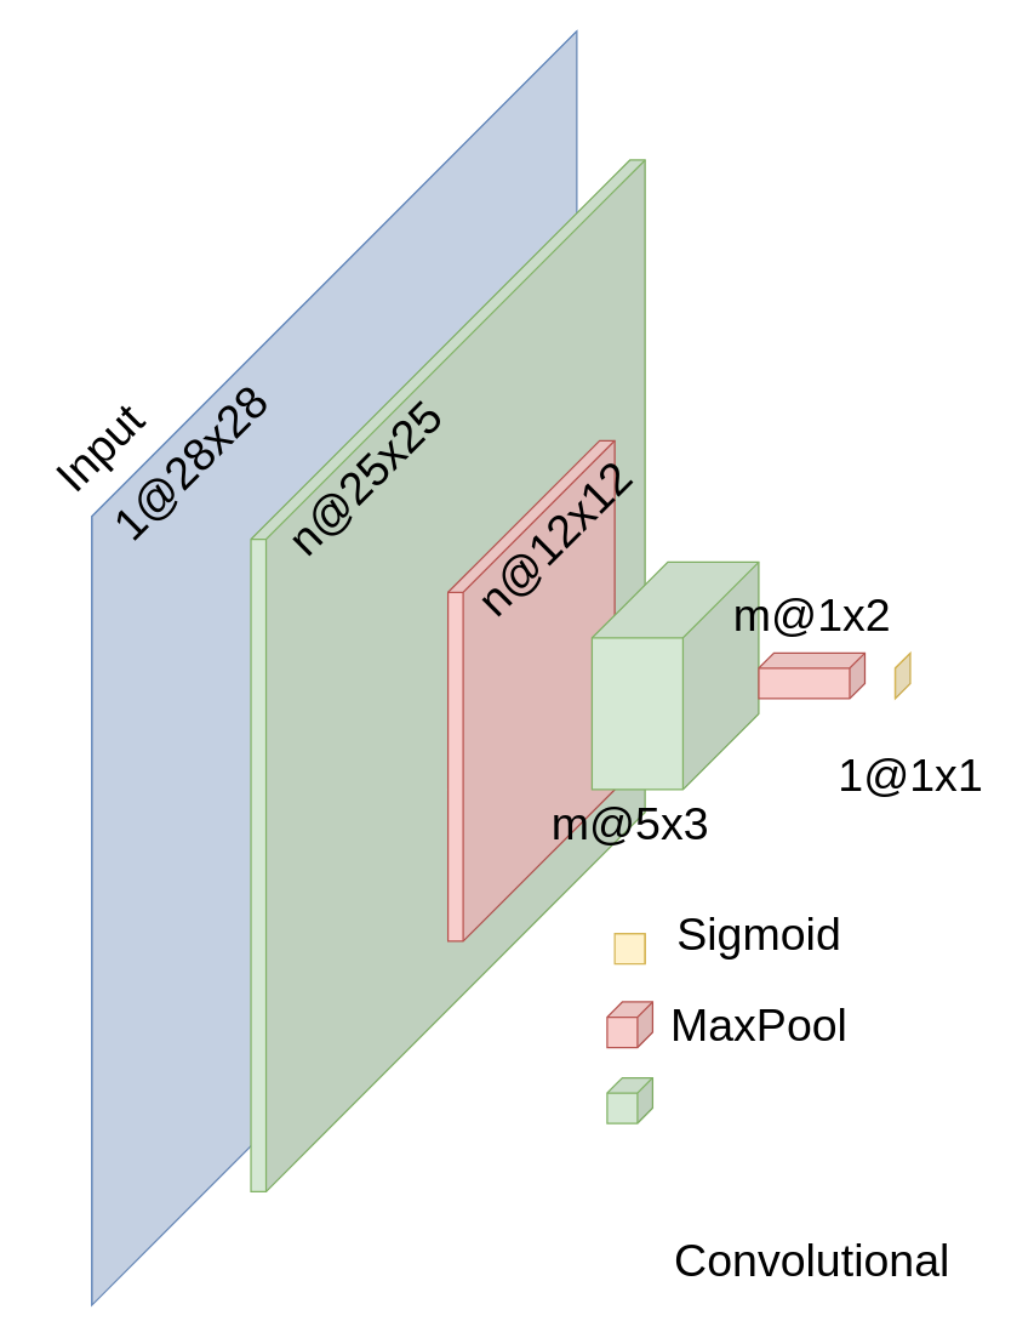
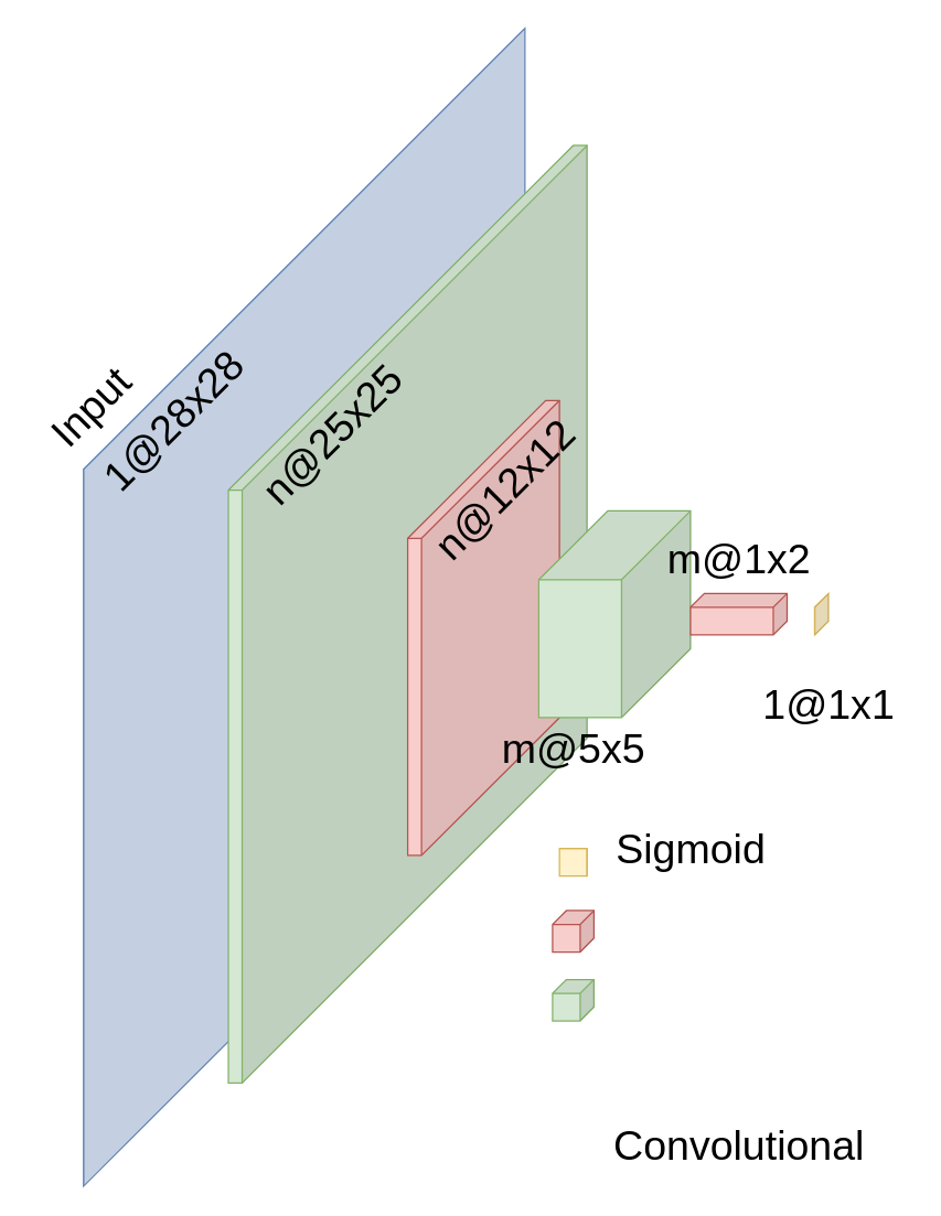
  <mxCell id="0" />
  <mxCell id="1" parent="0" />
  <mxCell id="2" value="" style="shape=cube;whiteSpace=wrap;html=1;boundedLbl=1;backgroundOutline=1;darkOpacity=0.05;darkOpacity2=0.1;size=320;direction=east;flipH=1;fillColor=#dae8fc;strokeColor=#6c8ebf;" parent="1" vertex="1"><mxGeometry x="60" y="20" width="320" height="840" as="geometry" /></mxCell>
  <mxCell id="3" value="" style="shape=cube;whiteSpace=wrap;html=1;boundedLbl=1;backgroundOutline=1;darkOpacity=0.05;darkOpacity2=0.1;size=250;direction=east;flipH=1;fillColor=#d5e8d4;strokeColor=#82b366;" parent="1" vertex="1"><mxGeometry x="165" y="105" width="260" height="680" as="geometry" /></mxCell>
  <mxCell id="4" value="" style="shape=cube;whiteSpace=wrap;html=1;boundedLbl=1;backgroundOutline=1;darkOpacity=0.05;darkOpacity2=0.1;size=100;direction=east;flipH=1;fillColor=#f8cecc;strokeColor=#b85450;" parent="1" vertex="1"><mxGeometry x="295" y="290" width="110" height="330" as="geometry" /></mxCell>
  <mxCell id="5" value="" style="shape=cube;whiteSpace=wrap;html=1;boundedLbl=1;backgroundOutline=1;darkOpacity=0.05;darkOpacity2=0.1;size=50;direction=east;flipH=1;fillColor=#d5e8d4;strokeColor=#82b366;" parent="1" vertex="1"><mxGeometry x="390" y="370" width="110" height="150" as="geometry" /></mxCell>
  <mxCell id="6" value="" style="shape=cube;whiteSpace=wrap;html=1;boundedLbl=1;backgroundOutline=1;darkOpacity=0.05;darkOpacity2=0.1;size=10;direction=east;flipH=1;fillColor=#f8cecc;strokeColor=#b85450;" parent="1" vertex="1"><mxGeometry x="500" y="430" width="70" height="30" as="geometry" /></mxCell>
  <mxCell id="7" value="" style="shape=cube;whiteSpace=wrap;html=1;boundedLbl=1;backgroundOutline=1;darkOpacity=0.05;darkOpacity2=0.1;size=10;direction=east;flipH=1;fillColor=#fff2cc;strokeColor=#d6b656;" parent="1" vertex="1"><mxGeometry x="590" y="430" width="10" height="30" as="geometry" /></mxCell>
  <mxCell id="8" value="&lt;font style=&quot;font-size: 30px;&quot;&gt;n@25x25&lt;/font&gt;" style="text;html=1;resizable=0;autosize=1;align=center;verticalAlign=middle;points=[];fillColor=none;strokeColor=none;rounded=0;fontFamily=Helvetica;fontSize=24;rotation=-45;" parent="1" vertex="1"><mxGeometry x="165" y="290" width="150" height="50" as="geometry" /></mxCell>
  <mxCell id="9" value="&lt;font style=&quot;font-size: 30px;&quot;&gt;n@12x12&lt;/font&gt;" style="text;html=1;resizable=0;autosize=1;align=center;verticalAlign=middle;points=[];fillColor=none;strokeColor=none;rounded=0;fontFamily=Helvetica;fontSize=24;rotation=-45;" parent="1" vertex="1"><mxGeometry x="290" y="330" width="150" height="50" as="geometry" /></mxCell>
- <mxCell id="10" value="&lt;font style=&quot;font-size: 36px;&quot;&gt;&lt;font style=&quot;font-size: 30px;&quot;&gt;m@5x3&lt;/font&gt;&lt;/font&gt;" style="text;html=1;resizable=0;autosize=1;align=center;verticalAlign=middle;points=[];fillColor=none;strokeColor=none;rounded=0;fontFamily=Helvetica;fontSize=24;" parent="1" vertex="1"><mxGeometry x="350" y="510" width="130" height="60" as="geometry" /></mxCell>
+ <mxCell id="10" value="&lt;font style=&quot;font-size: 36px;&quot;&gt;&lt;font style=&quot;font-size: 30px;&quot;&gt;m@5x5&lt;/font&gt;&lt;/font&gt;" style="text;html=1;resizable=0;autosize=1;align=center;verticalAlign=middle;points=[];fillColor=none;strokeColor=none;rounded=0;fontFamily=Helvetica;fontSize=24;" parent="1" vertex="1"><mxGeometry x="350" y="510" width="130" height="60" as="geometry" /></mxCell>
  <mxCell id="11" value="&lt;font style=&quot;font-size: 30px;&quot;&gt;m@1x2&lt;/font&gt;" style="text;html=1;resizable=0;autosize=1;align=center;verticalAlign=middle;points=[];fillColor=none;strokeColor=none;rounded=0;fontFamily=Helvetica;fontSize=24;" parent="1" vertex="1"><mxGeometry x="470" y="380" width="130" height="50" as="geometry" /></mxCell>
  <mxCell id="12" value="&lt;font style=&quot;font-size: 30px;&quot;&gt;1@1x1&lt;/font&gt;" style="text;html=1;resizable=0;autosize=1;align=center;verticalAlign=middle;points=[];fillColor=none;strokeColor=none;rounded=0;fontFamily=Helvetica;fontSize=24;" parent="1" vertex="1"><mxGeometry x="540" y="485" width="120" height="50" as="geometry" /></mxCell>
  <mxCell id="13" value="" style="shape=cube;whiteSpace=wrap;html=1;boundedLbl=1;backgroundOutline=1;darkOpacity=0.05;darkOpacity2=0.1;size=10;direction=east;flipH=1;fillColor=#d5e8d4;strokeColor=#82b366;" parent="1" vertex="1"><mxGeometry x="400" y="710" width="30" height="30" as="geometry" /></mxCell>
  <mxCell id="14" value="" style="shape=cube;whiteSpace=wrap;html=1;boundedLbl=1;backgroundOutline=1;darkOpacity=0.05;darkOpacity2=0.1;size=10;direction=east;flipH=1;fillColor=#f8cecc;strokeColor=#b85450;" parent="1" vertex="1"><mxGeometry x="400" y="660" width="30" height="30" as="geometry" /></mxCell>
  <mxCell id="15" value="" style="shape=cube;whiteSpace=wrap;html=1;boundedLbl=1;backgroundOutline=1;darkOpacity=0.05;darkOpacity2=0.1;size=0;direction=east;flipH=1;fillColor=#fff2cc;strokeColor=#d6b656;" parent="1" vertex="1"><mxGeometry x="405" y="615" width="20" height="20" as="geometry" /></mxCell>
  <mxCell id="16" value="&lt;font style=&quot;font-size: 30px;&quot;&gt;Sigmoid&lt;/font&gt;" style="text;html=1;resizable=0;autosize=1;align=center;verticalAlign=middle;points=[];fillColor=none;strokeColor=none;rounded=0;fontFamily=Helvetica;fontSize=24;" parent="1" vertex="1"><mxGeometry x="435" y="590" width="130" height="50" as="geometry" /></mxCell>
- <mxCell id="17" value="&lt;font style=&quot;font-size: 30px;&quot;&gt;MaxPool &lt;/font&gt;" style="text;html=1;resizable=0;autosize=1;align=center;verticalAlign=middle;points=[];fillColor=none;strokeColor=none;rounded=0;fontFamily=Helvetica;fontSize=24;" parent="1" vertex="1"><mxGeometry x="430" y="650" width="140" height="50" as="geometry" /></mxCell>
  <mxCell id="18" value="&lt;font style=&quot;font-size: 30px;&quot;&gt;Convolutional&lt;/font&gt;" style="text;html=1;resizable=0;autosize=1;align=center;verticalAlign=middle;points=[];fillColor=none;strokeColor=none;rounded=0;fontFamily=Helvetica;fontSize=24;" parent="1" vertex="1"><mxGeometry x="430" y="805" width="210" height="50" as="geometry" /></mxCell>
  <mxCell id="19" value="Input" style="text;html=1;resizable=0;autosize=1;align=center;verticalAlign=middle;points=[];fillColor=none;strokeColor=none;rounded=0;fontFamily=Helvetica;fontSize=30;rotation=-45;" parent="1" vertex="1"><mxGeometry x="20" y="270" width="90" height="50" as="geometry" /></mxCell>
  <mxCell id="20" value="&lt;font style=&quot;font-size: 30px;&quot;&gt;1@28x28&lt;/font&gt;" style="text;html=1;resizable=0;autosize=1;align=center;verticalAlign=middle;points=[];fillColor=none;strokeColor=none;rounded=0;fontFamily=Helvetica;fontSize=24;rotation=-45;" vertex="1" parent="1"><mxGeometry x="50" y="280" width="150" height="50" as="geometry" /></mxCell>
